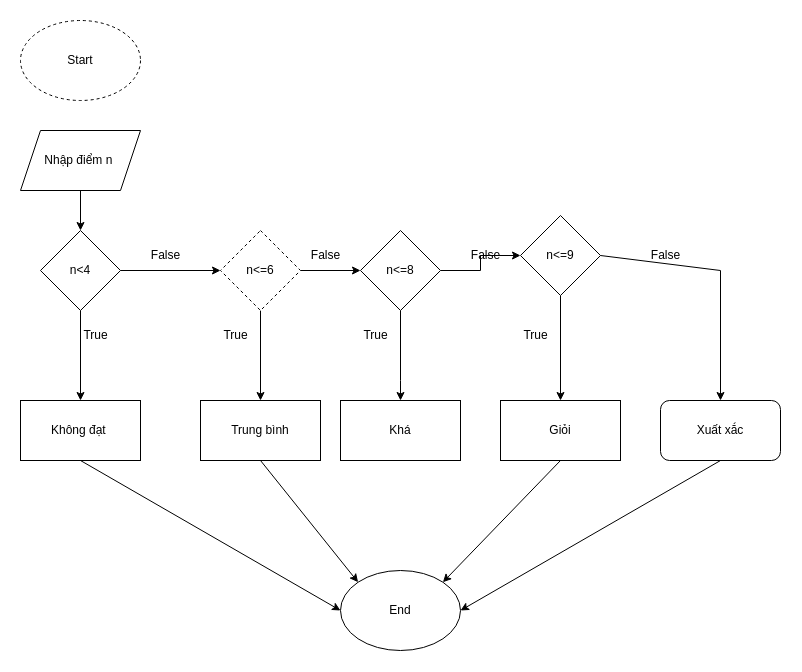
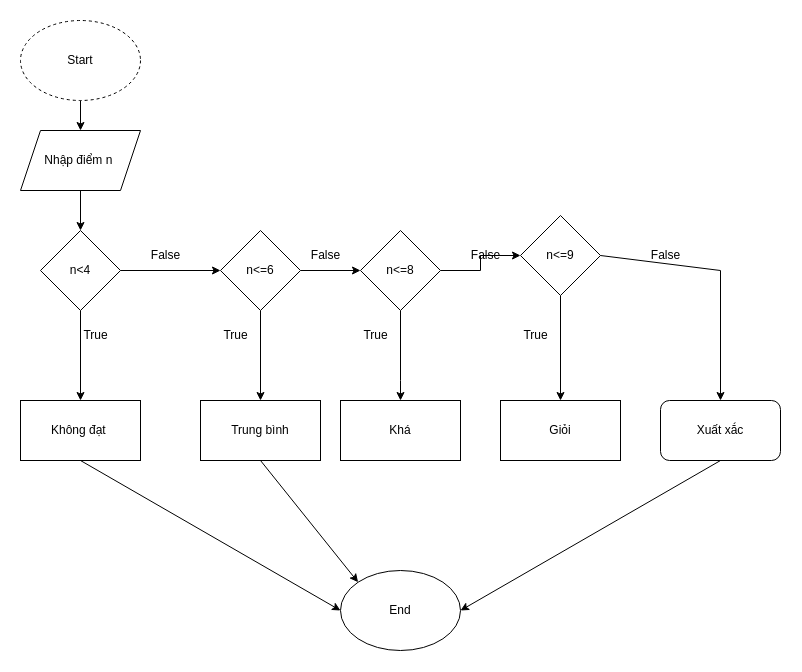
  <mxCell id="0" />
  <mxCell id="1" parent="0" />
+ <mxCell id="2" value="" style="edgeStyle=orthogonalEdgeStyle;rounded=0;orthogonalLoop=1;jettySize=auto;html=1;" edge="1" parent="1" source="3" target="5"><mxGeometry relative="1" as="geometry" /></mxCell>
  <mxCell id="3" value="Start" style="ellipse;whiteSpace=wrap;html=1;dashed=1;" vertex="1" parent="1"><mxGeometry x="20" y="20" width="120" height="80" as="geometry" /></mxCell>
  <mxCell id="4" value="" style="edgeStyle=orthogonalEdgeStyle;rounded=0;orthogonalLoop=1;jettySize=auto;html=1;" edge="1" parent="1" source="5" target="7"><mxGeometry relative="1" as="geometry" /></mxCell>
  <mxCell id="5" value="Nhập điểm n&amp;nbsp;" style="shape=parallelogram;perimeter=parallelogramPerimeter;whiteSpace=wrap;html=1;fixedSize=1;" vertex="1" parent="1"><mxGeometry x="20" y="130" width="120" height="60" as="geometry" /></mxCell>
  <mxCell id="6" value="" style="edgeStyle=orthogonalEdgeStyle;rounded=0;orthogonalLoop=1;jettySize=auto;html=1;" edge="1" parent="1" source="7" target="8"><mxGeometry relative="1" as="geometry" /></mxCell>
  <mxCell id="7" value="n&amp;lt;4" style="rhombus;whiteSpace=wrap;html=1;" vertex="1" parent="1"><mxGeometry x="40" y="230" width="80" height="80" as="geometry" /></mxCell>
  <mxCell id="8" value="Không đạt&amp;nbsp;" style="rounded=0;whiteSpace=wrap;html=1;" vertex="1" parent="1"><mxGeometry x="20" y="400" width="120" height="60" as="geometry" /></mxCell>
  <mxCell id="9" value="" style="edgeStyle=orthogonalEdgeStyle;rounded=0;orthogonalLoop=1;jettySize=auto;html=1;" edge="1" parent="1" source="11" target="13"><mxGeometry relative="1" as="geometry" /></mxCell>
  <mxCell id="10" value="" style="edgeStyle=orthogonalEdgeStyle;rounded=0;orthogonalLoop=1;jettySize=auto;html=1;" edge="1" parent="1" source="11" target="19"><mxGeometry relative="1" as="geometry" /></mxCell>
- <mxCell id="11" value="n&amp;lt;=6" style="rhombus;whiteSpace=wrap;html=1;dashed=1;" vertex="1" parent="1"><mxGeometry x="220" y="230" width="80" height="80" as="geometry" /></mxCell>
+ <mxCell id="11" value="n&amp;lt;=6" style="rhombus;whiteSpace=wrap;html=1;" vertex="1" parent="1"><mxGeometry x="220" y="230" width="80" height="80" as="geometry" /></mxCell>
  <mxCell id="12" value="" style="endArrow=classic;html=1;rounded=0;exitX=1;exitY=0.5;exitDx=0;exitDy=0;entryX=0;entryY=0.5;entryDx=0;entryDy=0;" edge="1" parent="1" source="7" target="11"><mxGeometry width="50" height="50" relative="1" as="geometry"><mxPoint x="330" y="380" as="sourcePoint" /><mxPoint x="380" y="330" as="targetPoint" /></mxGeometry></mxCell>
  <mxCell id="13" value="Trung bình" style="rounded=0;whiteSpace=wrap;html=1;" vertex="1" parent="1"><mxGeometry x="200" y="400" width="120" height="60" as="geometry" /></mxCell>
  <mxCell id="14" value="True" style="text;html=1;align=center;verticalAlign=middle;resizable=0;points=[];autosize=1;strokeColor=none;fillColor=none;" vertex="1" parent="1"><mxGeometry x="70" y="320" width="50" height="30" as="geometry" /></mxCell>
  <mxCell id="15" value="False" style="text;html=1;align=center;verticalAlign=middle;resizable=0;points=[];autosize=1;strokeColor=none;fillColor=none;" vertex="1" parent="1"><mxGeometry x="140" y="240" width="50" height="30" as="geometry" /></mxCell>
  <mxCell id="16" value="True" style="text;html=1;align=center;verticalAlign=middle;resizable=0;points=[];autosize=1;strokeColor=none;fillColor=none;" vertex="1" parent="1"><mxGeometry x="210" y="320" width="50" height="30" as="geometry" /></mxCell>
  <mxCell id="17" value="" style="edgeStyle=orthogonalEdgeStyle;rounded=0;orthogonalLoop=1;jettySize=auto;html=1;" edge="1" parent="1" source="19" target="20"><mxGeometry relative="1" as="geometry"><Array as="points"><mxPoint x="400" y="380" /><mxPoint x="400" y="380" /></Array></mxGeometry></mxCell>
  <mxCell id="18" value="" style="edgeStyle=orthogonalEdgeStyle;rounded=0;orthogonalLoop=1;jettySize=auto;html=1;" edge="1" parent="1" source="19" target="24"><mxGeometry relative="1" as="geometry" /></mxCell>
  <mxCell id="19" value="n&amp;lt;=8" style="rhombus;whiteSpace=wrap;html=1;" vertex="1" parent="1"><mxGeometry x="360" y="230" width="80" height="80" as="geometry" /></mxCell>
  <mxCell id="20" value="Khá" style="whiteSpace=wrap;html=1;" vertex="1" parent="1"><mxGeometry x="340" y="400" width="120" height="60" as="geometry" /></mxCell>
  <mxCell id="21" value="True" style="text;html=1;align=center;verticalAlign=middle;resizable=0;points=[];autosize=1;strokeColor=none;fillColor=none;" vertex="1" parent="1"><mxGeometry x="350" y="320" width="50" height="30" as="geometry" /></mxCell>
  <mxCell id="22" value="False" style="text;html=1;align=center;verticalAlign=middle;resizable=0;points=[];autosize=1;strokeColor=none;fillColor=none;" vertex="1" parent="1"><mxGeometry x="300" y="240" width="50" height="30" as="geometry" /></mxCell>
  <mxCell id="23" value="" style="edgeStyle=orthogonalEdgeStyle;rounded=0;orthogonalLoop=1;jettySize=auto;html=1;" edge="1" parent="1" source="24" target="25"><mxGeometry relative="1" as="geometry" /></mxCell>
  <mxCell id="24" value="n&amp;lt;=9" style="rhombus;whiteSpace=wrap;html=1;" vertex="1" parent="1"><mxGeometry x="520" y="215" width="80" height="80" as="geometry" /></mxCell>
  <mxCell id="25" value="Giỏi" style="whiteSpace=wrap;html=1;" vertex="1" parent="1"><mxGeometry x="500" y="400" width="120" height="60" as="geometry" /></mxCell>
  <mxCell id="26" value="Xuất xắc" style="rounded=1;whiteSpace=wrap;html=1;" vertex="1" parent="1"><mxGeometry x="660" y="400" width="120" height="60" as="geometry" /></mxCell>
  <mxCell id="27" value="False" style="text;html=1;align=center;verticalAlign=middle;resizable=0;points=[];autosize=1;strokeColor=none;fillColor=none;" vertex="1" parent="1"><mxGeometry x="460" y="240" width="50" height="30" as="geometry" /></mxCell>
  <mxCell id="28" value="True" style="text;html=1;align=center;verticalAlign=middle;resizable=0;points=[];autosize=1;strokeColor=none;fillColor=none;" vertex="1" parent="1"><mxGeometry x="510" y="320" width="50" height="30" as="geometry" /></mxCell>
  <mxCell id="29" value="End" style="ellipse;whiteSpace=wrap;html=1;" vertex="1" parent="1"><mxGeometry x="340" y="570" width="120" height="80" as="geometry" /></mxCell>
  <mxCell id="30" value="" style="endArrow=classic;html=1;rounded=0;exitX=0.5;exitY=1;exitDx=0;exitDy=0;entryX=0;entryY=0.5;entryDx=0;entryDy=0;" edge="1" parent="1" source="8" target="29"><mxGeometry width="50" height="50" relative="1" as="geometry"><mxPoint x="480" y="530" as="sourcePoint" /><mxPoint x="530" y="480" as="targetPoint" /></mxGeometry></mxCell>
  <mxCell id="31" value="" style="endArrow=classic;html=1;rounded=0;exitX=0.5;exitY=1;exitDx=0;exitDy=0;entryX=0;entryY=0;entryDx=0;entryDy=0;" edge="1" parent="1" source="13" target="29"><mxGeometry width="50" height="50" relative="1" as="geometry"><mxPoint x="480" y="530" as="sourcePoint" /><mxPoint x="530" y="480" as="targetPoint" /></mxGeometry></mxCell>
- <mxCell id="32" value="" style="endArrow=classic;html=1;rounded=0;exitX=0.5;exitY=1;exitDx=0;exitDy=0;entryX=1;entryY=0;entryDx=0;entryDy=0;" edge="1" parent="1" source="25" target="29"><mxGeometry width="50" height="50" relative="1" as="geometry"><mxPoint x="480" y="530" as="sourcePoint" /><mxPoint x="530" y="480" as="targetPoint" /></mxGeometry></mxCell>
  <mxCell id="33" value="" style="endArrow=classic;html=1;rounded=0;exitX=0.5;exitY=1;exitDx=0;exitDy=0;entryX=1;entryY=0.5;entryDx=0;entryDy=0;" edge="1" parent="1" source="26" target="29"><mxGeometry width="50" height="50" relative="1" as="geometry"><mxPoint x="480" y="530" as="sourcePoint" /><mxPoint x="530" y="480" as="targetPoint" /></mxGeometry></mxCell>
  <mxCell id="34" value="" style="endArrow=classic;html=1;rounded=0;entryX=0.5;entryY=0;entryDx=0;entryDy=0;" edge="1" parent="1" target="26"><mxGeometry width="50" height="50" relative="1" as="geometry"><mxPoint x="720" y="270" as="sourcePoint" /><mxPoint x="730" y="270" as="targetPoint" /></mxGeometry></mxCell>
  <mxCell id="35" value="" style="endArrow=none;html=1;rounded=0;entryX=1;entryY=0.5;entryDx=0;entryDy=0;" edge="1" parent="1" target="24"><mxGeometry width="50" height="50" relative="1" as="geometry"><mxPoint x="720" y="270" as="sourcePoint" /><mxPoint x="630" y="320" as="targetPoint" /></mxGeometry></mxCell>
  <mxCell id="36" value="False" style="text;html=1;align=center;verticalAlign=middle;resizable=0;points=[];autosize=1;strokeColor=none;fillColor=none;" vertex="1" parent="1"><mxGeometry x="640" y="240" width="50" height="30" as="geometry" /></mxCell>
